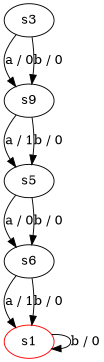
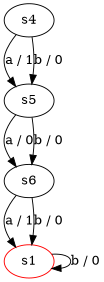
  digraph {
    s1 [color=red]
-   s3
-   s4 [label=s9]
+   s4
    s5
    s6
    s1 -> s1 [label="b / 0"]
-   s3 -> s4 [label="a / 0"]
-   s3 -> s4 [label="b / 0"]
    s4 -> s5 [label="a / 1"]
    s4 -> s5 [label="b / 0"]
    s5 -> s6 [label="a / 0"]
    s5 -> s6 [label="b / 0"]
    s6 -> s1 [label="a / 1"]
    s6 -> s1 [label="b / 0"]
  }
